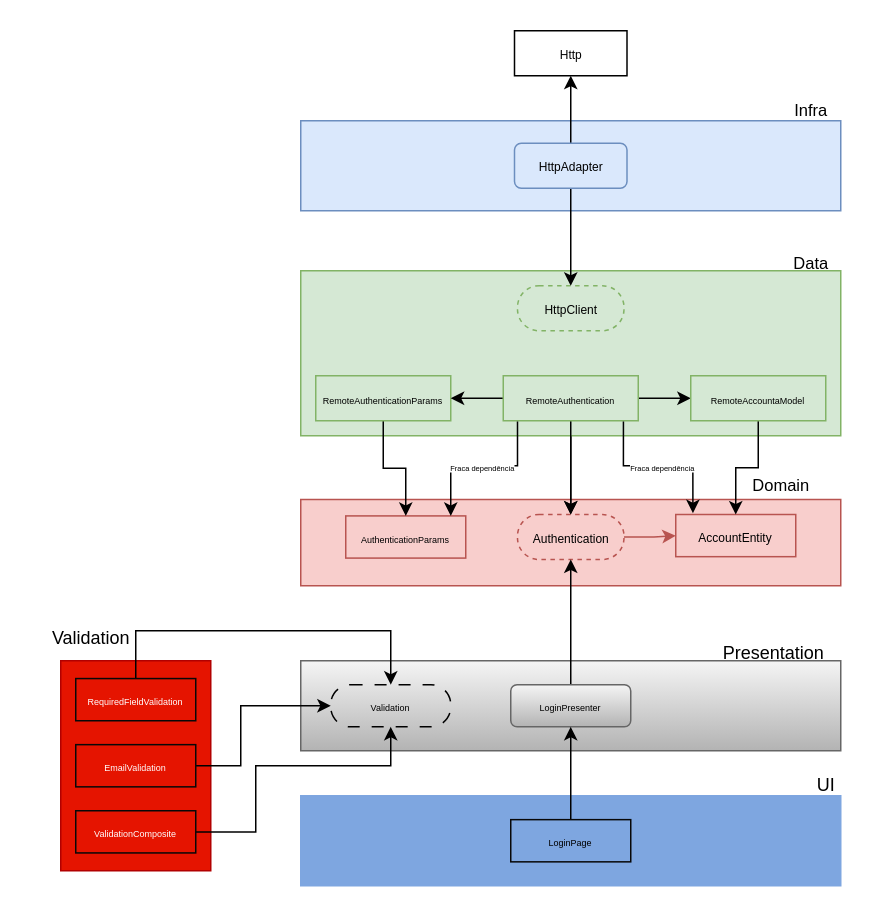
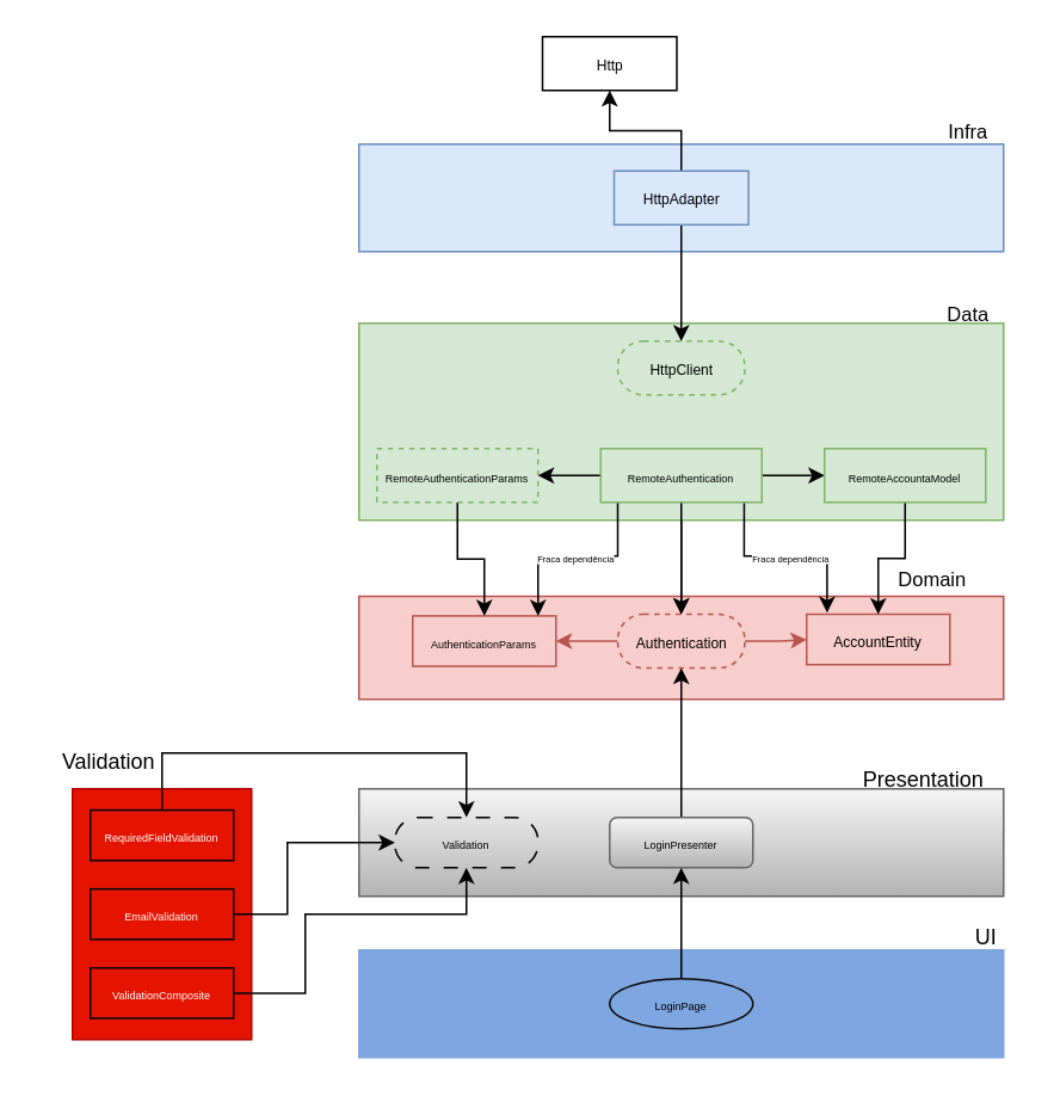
  <mxCell id="0" />
  <mxCell id="1" parent="0" />
  <mxCell id="2" value="" style="rounded=0;whiteSpace=wrap;html=1;fillColor=#f8cecc;strokeColor=#b85450;" parent="1" vertex="1"><mxGeometry x="200" y="332.5" width="360" height="57.5" as="geometry" /></mxCell>
+ <mxCell id="3" value="" style="edgeStyle=orthogonalEdgeStyle;rounded=0;orthogonalLoop=1;jettySize=auto;html=1;labelBorderColor=none;fillColor=#f8cecc;strokeColor=#b85450;" parent="1" source="5" target="6" edge="1"><mxGeometry relative="1" as="geometry" /></mxCell>
  <mxCell id="4" value="" style="edgeStyle=orthogonalEdgeStyle;rounded=0;orthogonalLoop=1;jettySize=auto;html=1;fillColor=#f8cecc;strokeColor=#b85450;" parent="1" source="5" target="7" edge="1"><mxGeometry relative="1" as="geometry" /></mxCell>
  <mxCell id="5" value="&lt;font style=&quot;font-size: 8px;&quot;&gt;Authentication&lt;/font&gt;" style="rounded=1;whiteSpace=wrap;html=1;arcSize=48;glass=0;shadow=0;dashed=1;fillColor=#f8cecc;strokeColor=#b85450;" parent="1" vertex="1"><mxGeometry x="344.5" y="342.5" width="71" height="30" as="geometry" /></mxCell>
  <mxCell id="6" value="&lt;font style=&quot;font-size: 6px;&quot;&gt;AuthenticationParams&lt;/font&gt;" style="rounded=0;whiteSpace=wrap;html=1;fillColor=#f8cecc;strokeColor=#b85450;" parent="1" vertex="1"><mxGeometry x="230" y="343.44" width="80" height="28.12" as="geometry" /></mxCell>
  <mxCell id="7" value="&lt;font style=&quot;font-size: 8px;&quot;&gt;AccountEntity&lt;/font&gt;" style="rounded=0;whiteSpace=wrap;html=1;fillColor=#f8cecc;strokeColor=#b85450;" parent="1" vertex="1"><mxGeometry x="450" y="342.5" width="80" height="28.12" as="geometry" /></mxCell>
  <mxCell id="8" value="" style="edgeStyle=orthogonalEdgeStyle;rounded=0;orthogonalLoop=1;jettySize=auto;html=1;" parent="1" source="9" target="5" edge="1"><mxGeometry relative="1" as="geometry" /></mxCell>
  <mxCell id="9" value="" style="rounded=0;whiteSpace=wrap;html=1;fillColor=#d5e8d4;strokeColor=#82b366;" parent="1" vertex="1"><mxGeometry x="200" y="180" width="360" height="110" as="geometry" /></mxCell>
  <mxCell id="10" value="" style="edgeStyle=orthogonalEdgeStyle;rounded=0;orthogonalLoop=1;jettySize=auto;html=1;" parent="1" source="11" target="6" edge="1"><mxGeometry relative="1" as="geometry" /></mxCell>
- <mxCell id="11" value="&lt;font style=&quot;font-size: 6px;&quot;&gt;RemoteAuthenticationParams&lt;/font&gt;" style="rounded=0;whiteSpace=wrap;html=1;fillColor=#d5e8d4;strokeColor=#82b366;" parent="1" vertex="1"><mxGeometry x="210" y="250" width="90" height="30" as="geometry" /></mxCell>
+ <mxCell id="11" value="&lt;font style=&quot;font-size: 6px;&quot;&gt;RemoteAuthenticationParams&lt;/font&gt;" style="rounded=0;whiteSpace=wrap;html=1;fillColor=#d5e8d4;strokeColor=#82b366;dashed=1;" parent="1" vertex="1"><mxGeometry x="210" y="250" width="90" height="30" as="geometry" /></mxCell>
  <mxCell id="12" value="" style="edgeStyle=orthogonalEdgeStyle;rounded=0;orthogonalLoop=1;jettySize=auto;html=1;" parent="1" source="15" target="11" edge="1"><mxGeometry relative="1" as="geometry" /></mxCell>
  <mxCell id="13" value="" style="edgeStyle=orthogonalEdgeStyle;rounded=0;orthogonalLoop=1;jettySize=auto;html=1;" parent="1" source="15" target="17" edge="1"><mxGeometry relative="1" as="geometry" /></mxCell>
  <mxCell id="14" value="" style="edgeStyle=orthogonalEdgeStyle;rounded=0;orthogonalLoop=1;jettySize=auto;html=1;" parent="1" source="15" target="5" edge="1"><mxGeometry relative="1" as="geometry" /></mxCell>
  <mxCell id="15" value="&lt;font style=&quot;font-size: 6px;&quot;&gt;RemoteAuthentication&lt;/font&gt;" style="rounded=0;whiteSpace=wrap;html=1;fillColor=#d5e8d4;strokeColor=#82b366;" parent="1" vertex="1"><mxGeometry x="335" y="250" width="90" height="30" as="geometry" /></mxCell>
  <mxCell id="16" value="" style="edgeStyle=orthogonalEdgeStyle;rounded=0;orthogonalLoop=1;jettySize=auto;html=1;" parent="1" source="17" target="7" edge="1"><mxGeometry relative="1" as="geometry" /></mxCell>
  <mxCell id="17" value="&lt;span style=&quot;font-size: 6px;&quot;&gt;RemoteAccountaModel&lt;/span&gt;" style="rounded=0;whiteSpace=wrap;html=1;fillColor=#d5e8d4;strokeColor=#82b366;" parent="1" vertex="1"><mxGeometry x="460" y="250" width="90" height="30" as="geometry" /></mxCell>
  <mxCell id="18" value="&lt;font style=&quot;font-size: 8px;&quot;&gt;HttpClient&lt;/font&gt;" style="rounded=1;whiteSpace=wrap;html=1;arcSize=48;glass=0;shadow=0;dashed=1;fillColor=#d5e8d4;strokeColor=#82b366;" parent="1" vertex="1"><mxGeometry x="344.5" y="190" width="71" height="30" as="geometry" /></mxCell>
  <mxCell id="19" value="" style="edgeStyle=orthogonalEdgeStyle;orthogonalLoop=1;jettySize=auto;html=1;entryX=0.875;entryY=0;entryDx=0;entryDy=0;entryPerimeter=0;rounded=0;labelBorderColor=none;labelBackgroundColor=#FFFFFF;" parent="1" target="6" edge="1"><mxGeometry relative="1" as="geometry"><mxPoint x="344.5" y="280.44" as="sourcePoint" /><mxPoint x="344.5" y="343.44" as="targetPoint" /><Array as="points"><mxPoint x="345" y="310" /><mxPoint x="300" y="310" /></Array></mxGeometry></mxCell>
  <mxCell id="20" value="Fraca dependência" style="edgeLabel;html=1;align=center;verticalAlign=middle;resizable=0;points=[];fontSize=5;fontFamily=Helvetica;fontColor=default;" parent="19" vertex="1" connectable="0"><mxGeometry x="0.208" relative="1" as="geometry"><mxPoint x="11" as="offset" /></mxGeometry></mxCell>
  <mxCell id="21" value="" style="edgeStyle=orthogonalEdgeStyle;rounded=0;orthogonalLoop=1;jettySize=auto;html=1;entryX=0.143;entryY=-0.031;entryDx=0;entryDy=0;entryPerimeter=0;" parent="1" target="7" edge="1"><mxGeometry relative="1" as="geometry"><mxPoint x="415.12" y="280.44" as="sourcePoint" /><mxPoint x="415.12" y="343.44" as="targetPoint" /><Array as="points"><mxPoint x="415" y="310" /><mxPoint x="461" y="310" /></Array></mxGeometry></mxCell>
  <mxCell id="22" value="Fraca dependência" style="edgeLabel;html=1;align=center;verticalAlign=middle;resizable=0;points=[];fontSize=5;fontFamily=Helvetica;fontColor=default;" parent="1" vertex="1" connectable="0"><mxGeometry x="440" y="310" as="geometry" /></mxCell>
  <mxCell id="23" value="" style="rounded=0;whiteSpace=wrap;html=1;fontFamily=Helvetica;fontSize=11;fillColor=#dae8fc;strokeColor=#6c8ebf;" parent="1" vertex="1"><mxGeometry x="200" y="80" width="360" height="60" as="geometry" /></mxCell>
  <mxCell id="24" value="" style="edgeStyle=orthogonalEdgeStyle;shape=connector;rounded=0;orthogonalLoop=1;jettySize=auto;html=1;labelBackgroundColor=default;strokeColor=default;align=center;verticalAlign=middle;fontFamily=Helvetica;fontSize=11;fontColor=default;endArrow=classic;" parent="1" source="26" target="18" edge="1"><mxGeometry relative="1" as="geometry" /></mxCell>
  <mxCell id="25" value="" style="edgeStyle=orthogonalEdgeStyle;shape=connector;rounded=0;orthogonalLoop=1;jettySize=auto;html=1;labelBackgroundColor=default;strokeColor=default;align=center;verticalAlign=middle;fontFamily=Helvetica;fontSize=11;fontColor=default;endArrow=classic;" parent="1" source="26" target="27" edge="1"><mxGeometry relative="1" as="geometry" /></mxCell>
- <mxCell id="26" value="&lt;font style=&quot;font-size: 8px;&quot;&gt;HttpAdapter&lt;/font&gt;" style="whiteSpace=wrap;html=1;fillColor=#dae8fc;strokeColor=#6c8ebf;rounded=1;" parent="1" vertex="1"><mxGeometry x="342.5" y="95" width="75" height="30" as="geometry" /></mxCell>
- <mxCell id="27" value="&lt;font style=&quot;font-size: 8px;&quot;&gt;Http&lt;/font&gt;" style="rounded=0;whiteSpace=wrap;html=1;" parent="1" vertex="1"><mxGeometry x="342.5" y="20" width="75" height="30" as="geometry" /></mxCell>
+ <mxCell id="26" value="&lt;font style=&quot;font-size: 8px;&quot;&gt;HttpAdapter&lt;/font&gt;" style="rounded=0;whiteSpace=wrap;html=1;fillColor=#dae8fc;strokeColor=#6c8ebf;" parent="1" vertex="1"><mxGeometry x="342.5" y="95" width="75" height="30" as="geometry" /></mxCell>
+ <mxCell id="27" value="&lt;font style=&quot;font-size: 8px;&quot;&gt;Http&lt;/font&gt;" style="rounded=0;whiteSpace=wrap;html=1;" parent="1" vertex="1"><mxGeometry x="302.5" y="20" width="75" height="30" as="geometry" /></mxCell>
  <mxCell id="28" value="Infra" style="text;html=1;align=center;verticalAlign=middle;resizable=0;points=[];autosize=1;strokeColor=none;fillColor=none;fontSize=11;fontFamily=Helvetica;fontColor=default;" parent="1" vertex="1"><mxGeometry x="515" y="58" width="50" height="30" as="geometry" /></mxCell>
  <mxCell id="29" value="Data" style="text;html=1;align=center;verticalAlign=middle;resizable=0;points=[];autosize=1;strokeColor=none;fillColor=none;fontSize=11;fontFamily=Helvetica;fontColor=default;" parent="1" vertex="1"><mxGeometry x="515" y="160" width="50" height="30" as="geometry" /></mxCell>
  <mxCell id="30" value="Domain&lt;br&gt;" style="text;html=1;align=center;verticalAlign=middle;resizable=0;points=[];autosize=1;strokeColor=none;fillColor=none;fontSize=11;fontFamily=Helvetica;fontColor=default;" parent="1" vertex="1"><mxGeometry x="490" y="308" width="60" height="30" as="geometry" /></mxCell>
  <mxCell id="31" value="" style="rounded=0;whiteSpace=wrap;html=1;fillColor=#f5f5f5;strokeColor=#666666;gradientColor=#b3b3b3;" vertex="1" parent="1"><mxGeometry x="200" y="440" width="360" height="60" as="geometry" /></mxCell>
  <mxCell id="32" value="&lt;font style=&quot;font-size: 6px;&quot;&gt;Validation&lt;/font&gt;" style="rounded=1;whiteSpace=wrap;html=1;fillColor=none;arcSize=47;dashed=1;dashPattern=8 8;" vertex="1" parent="1"><mxGeometry x="220" y="455.94" width="80" height="28.12" as="geometry" /></mxCell>
  <mxCell id="33" value="" style="edgeStyle=orthogonalEdgeStyle;rounded=0;orthogonalLoop=1;jettySize=auto;html=1;" edge="1" parent="1" source="34" target="5"><mxGeometry relative="1" as="geometry" /></mxCell>
  <mxCell id="34" value="&lt;span style=&quot;font-size: 6px;&quot;&gt;LoginPresenter&lt;/span&gt;" style="whiteSpace=wrap;html=1;fillColor=#f5f5f5;strokeColor=#666666;gradientColor=#b3b3b3;rounded=1;" vertex="1" parent="1"><mxGeometry x="340" y="455.94" width="80" height="28.12" as="geometry" /></mxCell>
  <mxCell id="35" value="" style="rounded=0;whiteSpace=wrap;html=1;fillColor=#e51400;strokeColor=#B20000;fontColor=#ffffff;" vertex="1" parent="1"><mxGeometry x="40" y="440" width="100" height="140" as="geometry" /></mxCell>
  <mxCell id="36" value="" style="edgeStyle=orthogonalEdgeStyle;rounded=0;orthogonalLoop=1;jettySize=auto;html=1;" edge="1" parent="1" source="37" target="32"><mxGeometry relative="1" as="geometry"><Array as="points"><mxPoint x="90" y="420" /><mxPoint x="260" y="420" /></Array></mxGeometry></mxCell>
  <mxCell id="37" value="&lt;span style=&quot;font-size: 6px;&quot;&gt;RequiredFieldValidation&lt;/span&gt;" style="rounded=0;whiteSpace=wrap;html=1;fillColor=#e51400;strokeColor=#080808;fontColor=#ffffff;" vertex="1" parent="1"><mxGeometry x="50" y="451.88" width="80" height="28.12" as="geometry" /></mxCell>
  <mxCell id="38" value="" style="edgeStyle=orthogonalEdgeStyle;rounded=0;orthogonalLoop=1;jettySize=auto;html=1;" edge="1" parent="1" source="39" target="32"><mxGeometry relative="1" as="geometry"><Array as="points"><mxPoint x="160" y="510" /><mxPoint x="160" y="470" /></Array></mxGeometry></mxCell>
  <mxCell id="39" value="&lt;span style=&quot;font-size: 6px;&quot;&gt;EmailValidation&lt;/span&gt;" style="rounded=0;whiteSpace=wrap;html=1;fillColor=#e51400;strokeColor=#080808;fontColor=#ffffff;" vertex="1" parent="1"><mxGeometry x="50" y="495.94" width="80" height="28.12" as="geometry" /></mxCell>
  <mxCell id="40" value="" style="edgeStyle=orthogonalEdgeStyle;rounded=0;orthogonalLoop=1;jettySize=auto;html=1;" edge="1" parent="1" source="41" target="32"><mxGeometry relative="1" as="geometry"><Array as="points"><mxPoint x="170" y="554" /><mxPoint x="170" y="510" /><mxPoint x="260" y="510" /></Array></mxGeometry></mxCell>
  <mxCell id="41" value="&lt;span style=&quot;font-size: 6px;&quot;&gt;ValidationComposite&lt;br&gt;&lt;/span&gt;" style="rounded=0;whiteSpace=wrap;html=1;fillColor=#e51400;strokeColor=#080808;fontColor=#ffffff;" vertex="1" parent="1"><mxGeometry x="50" y="540" width="80" height="28.12" as="geometry" /></mxCell>
  <mxCell id="42" value="" style="rounded=0;whiteSpace=wrap;html=1;fillColor=#7EA6E0;strokeColor=#7EA6E0;fontColor=#ffffff;" vertex="1" parent="1"><mxGeometry x="200" y="530" width="360" height="60" as="geometry" /></mxCell>
  <mxCell id="43" value="" style="edgeStyle=orthogonalEdgeStyle;rounded=0;orthogonalLoop=1;jettySize=auto;html=1;" edge="1" parent="1" source="44" target="34"><mxGeometry relative="1" as="geometry" /></mxCell>
- <mxCell id="44" value="&lt;span style=&quot;font-size: 6px;&quot;&gt;LoginPage&lt;/span&gt;" style="rounded=0;whiteSpace=wrap;html=1;fillColor=#7EA6E0;strokeColor=#080808;" vertex="1" parent="1"><mxGeometry x="340" y="545.94" width="80" height="28.12" as="geometry" /></mxCell>
+ <mxCell id="44" value="&lt;span style=&quot;font-size: 6px;&quot;&gt;LoginPage&lt;/span&gt;" style="ellipse;whiteSpace=wrap;html=1;fillColor=#7EA6E0;strokeColor=#080808;" vertex="1" parent="1"><mxGeometry x="340" y="545.94" width="80" height="28.12" as="geometry" /></mxCell>
  <mxCell id="45" value="Presentation" style="text;html=1;align=center;verticalAlign=middle;resizable=0;points=[];autosize=1;strokeColor=none;fillColor=none;" vertex="1" parent="1"><mxGeometry x="470" y="420" width="90" height="30" as="geometry" /></mxCell>
  <mxCell id="46" value="Validation" style="text;html=1;align=center;verticalAlign=middle;resizable=0;points=[];autosize=1;strokeColor=none;fillColor=none;" vertex="1" parent="1"><mxGeometry x="20" y="410" width="80" height="30" as="geometry" /></mxCell>
  <mxCell id="47" value="UI" style="text;html=1;align=center;verticalAlign=middle;resizable=0;points=[];autosize=1;strokeColor=none;fillColor=none;" vertex="1" parent="1"><mxGeometry x="530" y="508" width="40" height="30" as="geometry" /></mxCell>
